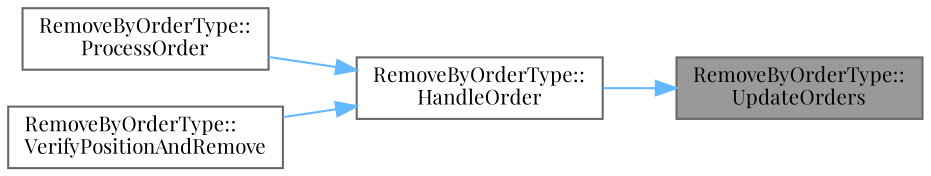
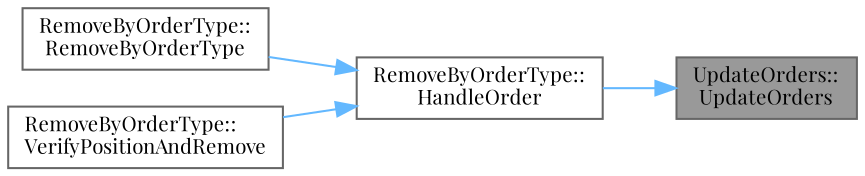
  digraph {
    fontname="Playfair Display"
    rankdir=RL
    node [color=grey40 fillcolor=white fontname="Playfair Display" fontsize=10 shape=box style=filled]
    edge [color=steelblue1 dir=back fontname="Playfair Display" fontsize=10 labelfontname=Helvetica labelfontsize=10 style=solid]
-   n1 [color=gray40 fillcolor=grey60 fontcolor=black height=0.2 label="RemoveByOrderType::\lUpdateOrders" width=0.4]
+   n1 [color=gray40 fillcolor=grey60 fontcolor=black height=0.2 label="UpdateOrders::\lUpdateOrders" width=0.4]
    n2 [height=0.2 label="RemoveByOrderType::\lHandleOrder" width=0.4]
-   n3 [height=0.2 label="RemoveByOrderType::\lProcessOrder" width=0.4]
+   n3 [height=0.2 label="RemoveByOrderType::\lRemoveByOrderType" width=0.4]
    n4 [height=0.2 label="RemoveByOrderType::\lVerifyPositionAndRemove" width=0.4]
    n1 -> n2
    n2 -> n3
    n2 -> n4
  }
